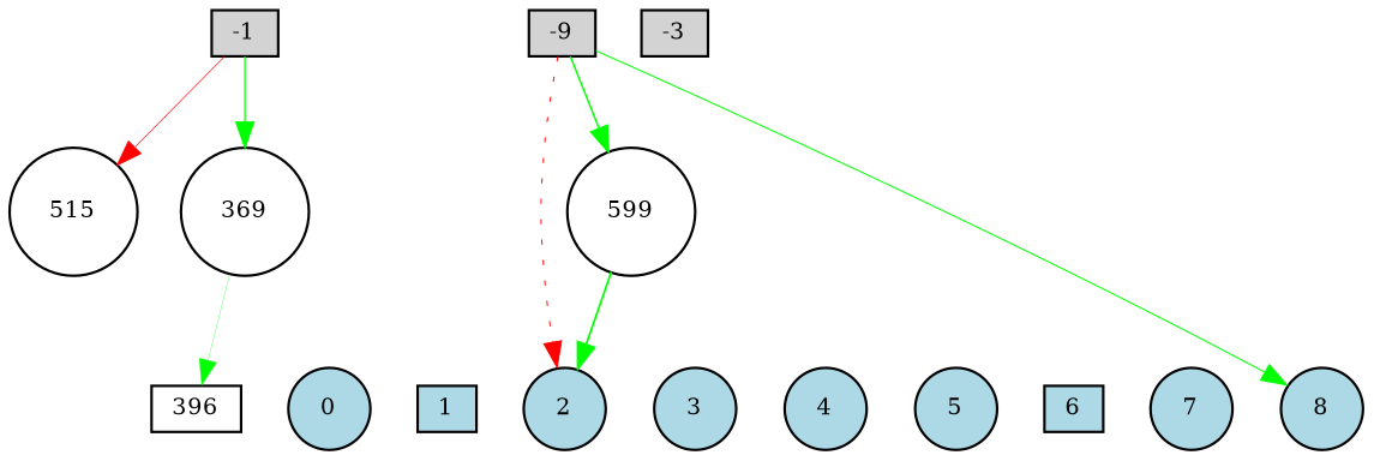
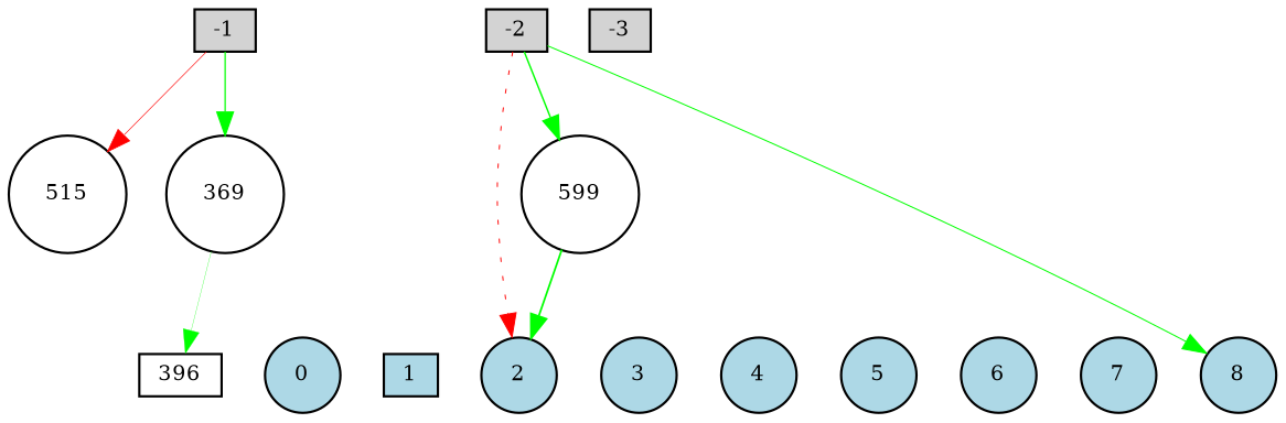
  digraph {
    node [fillcolor=lightblue fontsize=9 shape=circle style=filled]
    edge [style=invis]
    -1 [fillcolor=lightgray height=0.2 shape=box width=0.2]
-   -2 [fillcolor=lightgray height=0.2 shape=box width=0.2 label=-9]
+   -2 [fillcolor=lightgray height=0.2 shape=box width=0.2]
    -3 [fillcolor=lightgray height=0.2 shape=box width=0.2]
    0 [height=0.2 width=0.2]
    1 [height=0.2 shape=box width=0.2]
    2 [height=0.2 width=0.2]
    3 [height=0.2 width=0.2]
    4 [height=0.2 width=0.2]
    5 [height=0.2 width=0.2]
-   6 [height=0.2 shape=box width=0.2]
+   6 [height=0.2 width=0.2]
    7 [height=0.2 width=0.2]
    8 [height=0.2 width=0.2]
    515 [fillcolor=white height=0.2 width=0.2]
    369 [fillcolor=white height=0.2 width=0.2]
    599 [fillcolor=white height=0.2 width=0.2]
    396 [fillcolor=white height=0.2 shape=box width=0.2]
    subgraph sub_1 {
      rank=same
      -1
      -2
      -3
    }
    subgraph sub_2 {
      rank=same
      0
      1
      2
      3
      4
      5
      6
      7
      8
    }
    -1 -> -2
    -1 -> 515 [color=red penwidth=0.28663578779604015 style=solid]
    -1 -> 369 [color=green penwidth=0.5658899535974162 style=solid]
    -2 -> -3
    -2 -> 2 [color=red penwidth=0.44651260884170973 style=dotted]
    -2 -> 8 [color=green penwidth=0.45611273266402375 style=solid]
    -2 -> 599 [color=green penwidth=0.6580298040618339 style=solid]
    0 -> 1
    1 -> 2
    2 -> 3
    3 -> 4
    4 -> 5
    5 -> 6
    6 -> 7
    7 -> 8
    369 -> 396 [color=green penwidth=0.12880681779148878 style=solid]
    599 -> 2 [color=green penwidth=0.793993009901887 style=solid]
  }
